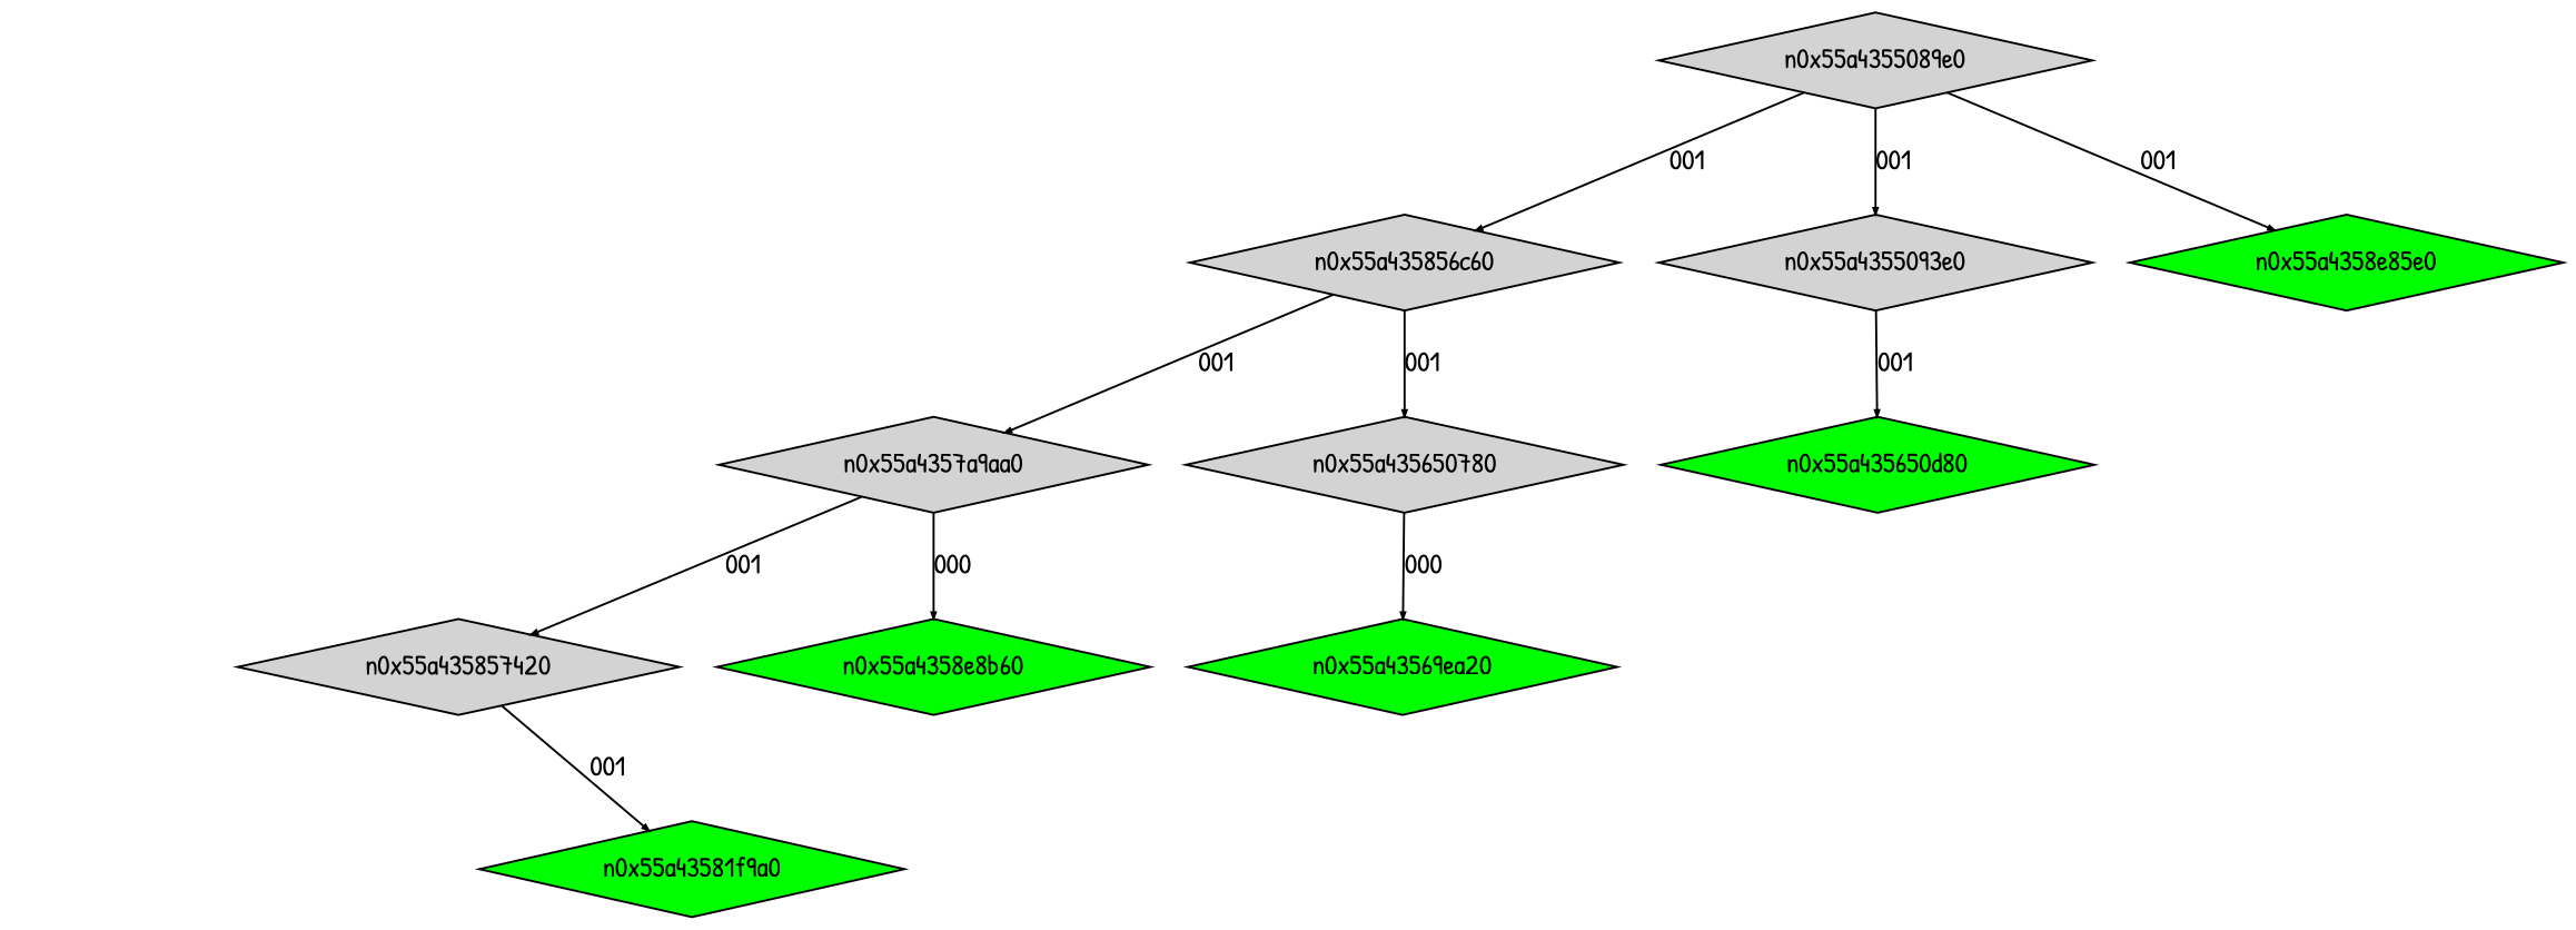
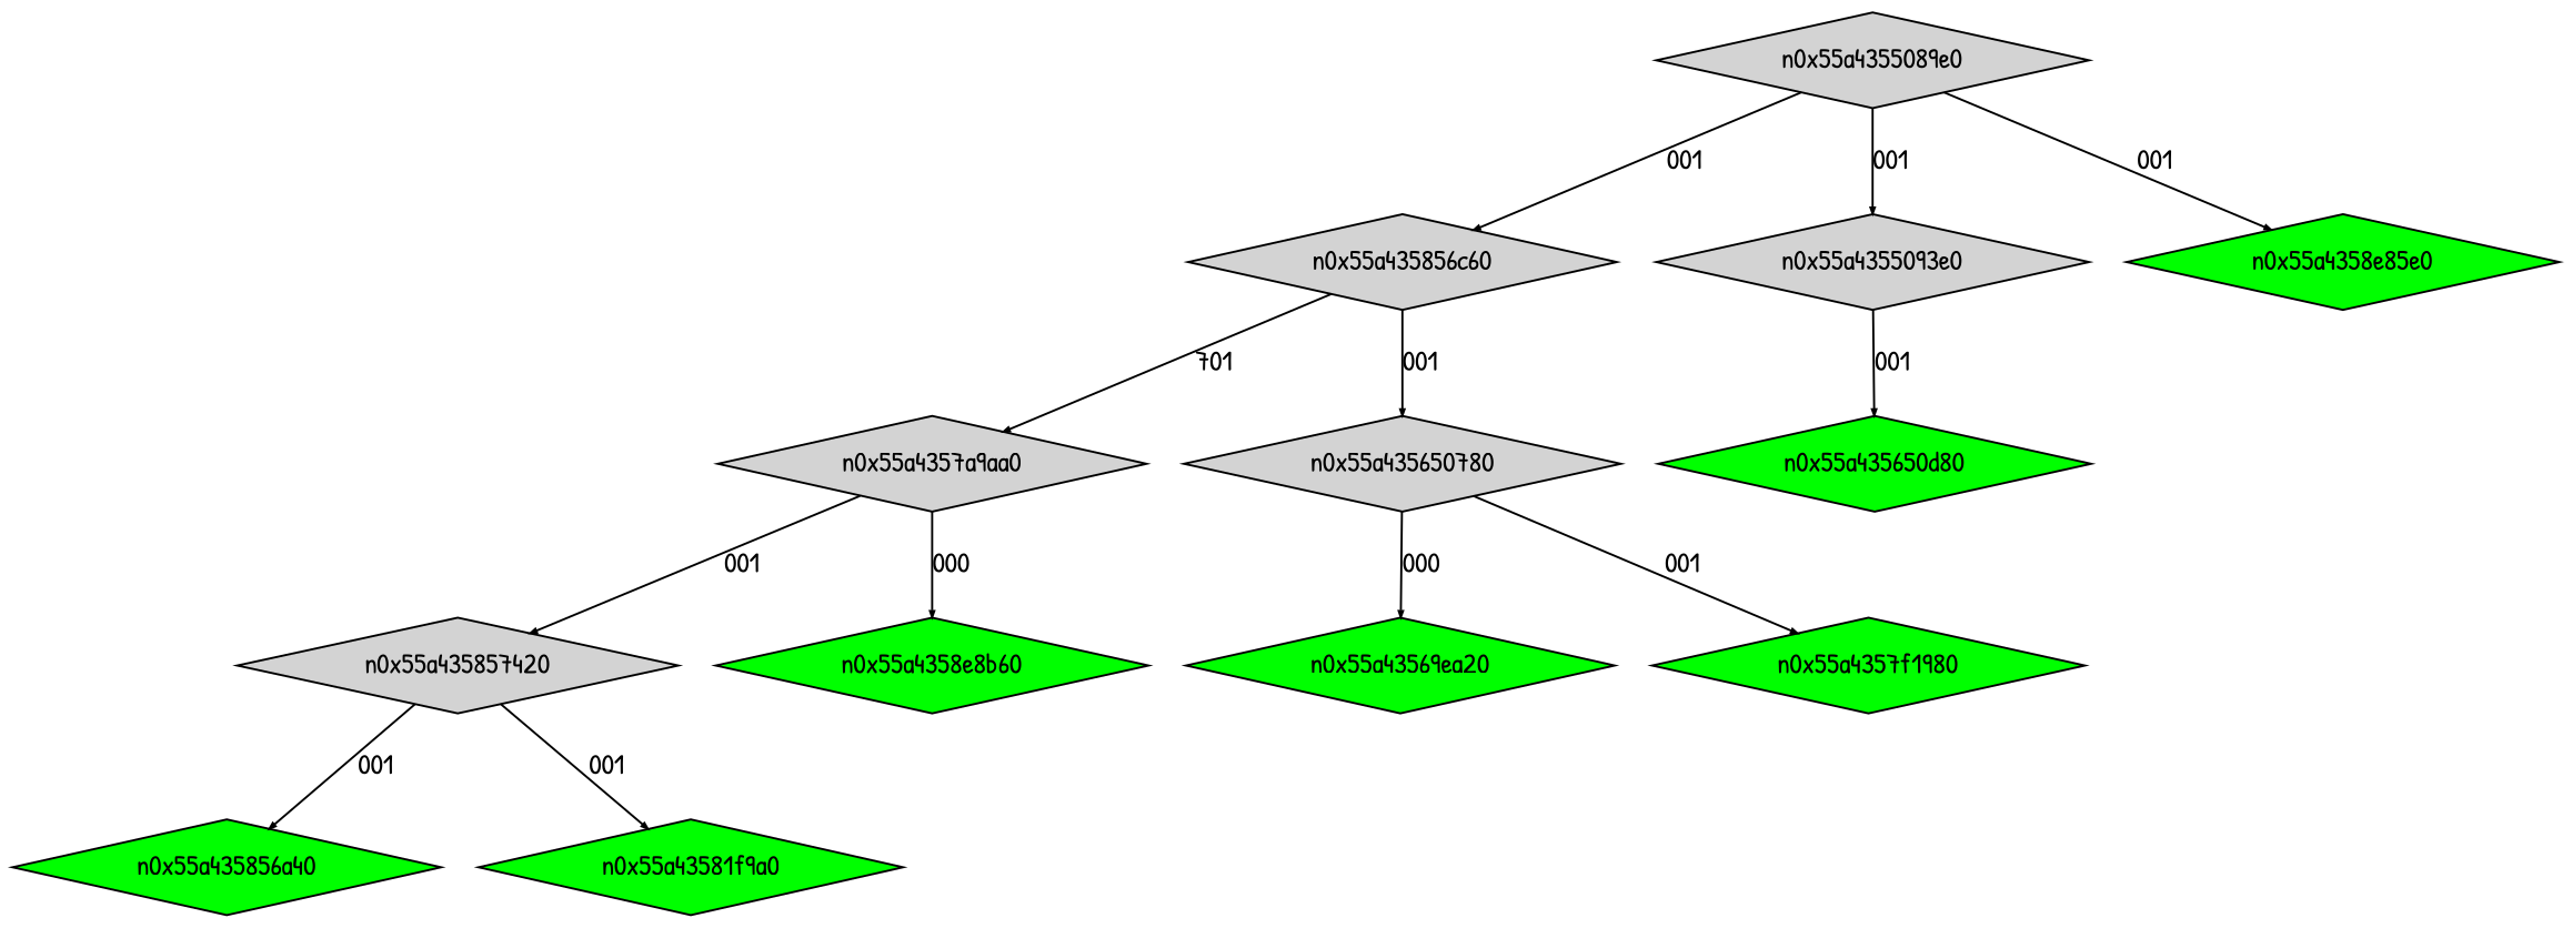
  digraph {
    fontname="Patrick Hand"
    node [fontname="Patrick Hand" shape=diamond style=filled fillcolor=green]
    edge [arrowsize=.3 fontname="Patrick Hand"]
    n0x55a4355089e0 [height=.1 width=.1 fillcolor=""]
    n0x55a435856c60 [height=.1 width=.1 fillcolor=""]
    n0x55a4355093e0 [height=.1 width=.1 fillcolor=""]
    n0x55a4358e85e0 [height=.1 width=.1]
    n0x55a4357a9aa0 [height=.1 width=.1 fillcolor=""]
    n0x55a435650780 [height=.1 width=.1 fillcolor=""]
    n0x55a435650d80 [height=.1 width=.1]
    n0x55a435857420 [height=.1 width=.1 fillcolor=""]
    n0x55a4358e8b60 [height=.1 width=.1]
    n0x55a43569ea20 [height=.1 width=.1]
+   n0x55a4357f1980 [height=.1 width=.1]
+   n0x55a435856a40 [height=.1 width=.1]
    n0x55a43581f9a0 [height=.1 width=.1]
    n0x55a4355089e0 -> n0x55a435856c60 [label=001]
    n0x55a4355089e0 -> n0x55a4355093e0 [label=001]
    n0x55a4355089e0 -> n0x55a4358e85e0 [label=001]
-   n0x55a435856c60 -> n0x55a4357a9aa0 [label=001]
+   n0x55a435856c60 -> n0x55a4357a9aa0 [label=701]
    n0x55a435856c60 -> n0x55a435650780 [label=001]
    n0x55a4355093e0 -> n0x55a435650d80 [label=001]
    n0x55a4357a9aa0 -> n0x55a435857420 [label=001]
    n0x55a4357a9aa0 -> n0x55a4358e8b60 [label=000]
    n0x55a435650780 -> n0x55a43569ea20 [label=000]
+   n0x55a435650780 -> n0x55a4357f1980 [label=001]
+   n0x55a435857420 -> n0x55a435856a40 [label=001]
    n0x55a435857420 -> n0x55a43581f9a0 [label=001]
  }
